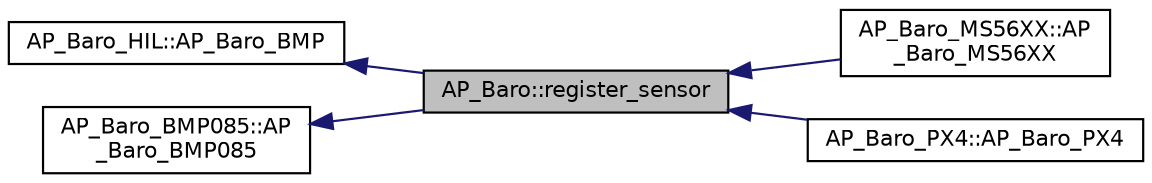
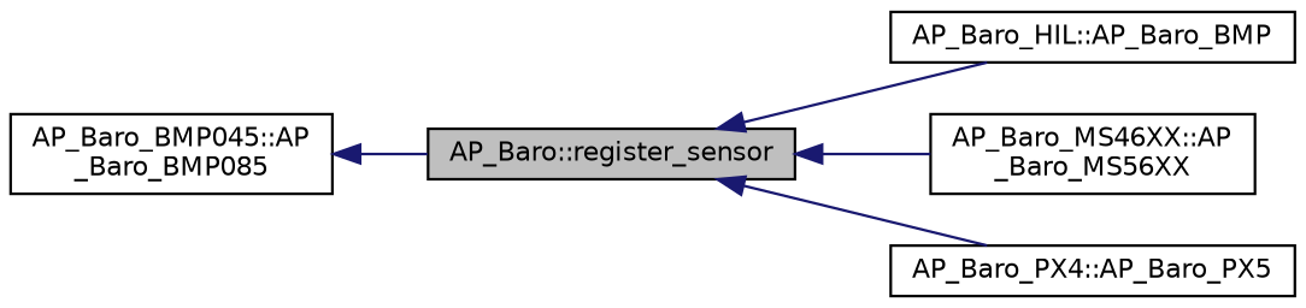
  digraph {
    rankdir=LR
    node [color=black fillcolor=white fontname=Helvetica fontsize=10 shape=record style=filled]
    edge [color=midnightblue dir=back fontname=Helvetica fontsize=10 labelfontname=Helvetica labelfontsize=10 style=solid]
    n1 [fillcolor=grey75 fontcolor=black height=0.2 label="AP_Baro::register_sensor" width=0.4]
    n2 [height=0.2 label="AP_Baro_HIL::AP_Baro_BMP" width=0.4]
-   n3 [height=0.2 label="AP_Baro_MS56XX::AP\l_Baro_MS56XX" width=0.4]
-   n4 [height=0.2 label="AP_Baro_PX4::AP_Baro_PX4" width=0.4]
-   n5 [height=0.2 label="AP_Baro_BMP085::AP\l_Baro_BMP085" width=0.4]
-   n2 -> n1
+   n3 [height=0.2 label="AP_Baro_MS46XX::AP\l_Baro_MS56XX" width=0.4]
+   n4 [height=0.2 label="AP_Baro_PX4::AP_Baro_PX5" width=0.4]
+   n5 [height=0.2 label="AP_Baro_BMP045::AP\l_Baro_BMP085" width=0.4]
+   n1 -> n2
    n1 -> n3
    n1 -> n4
    n5 -> n1
  }
